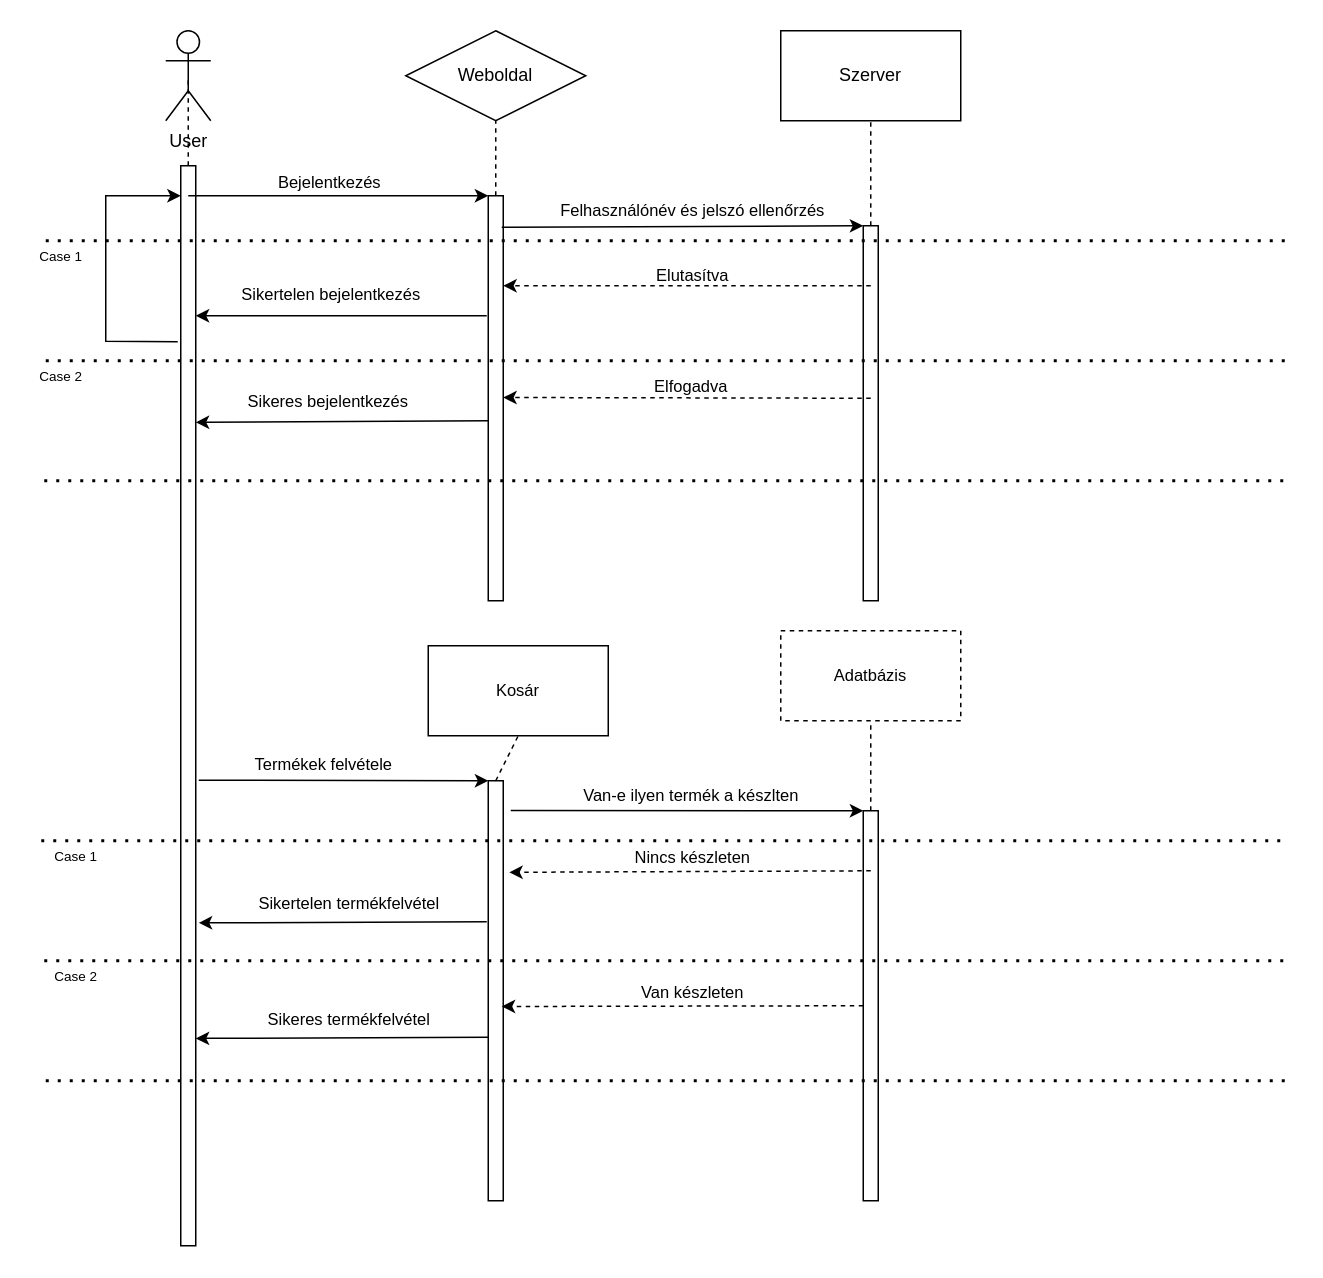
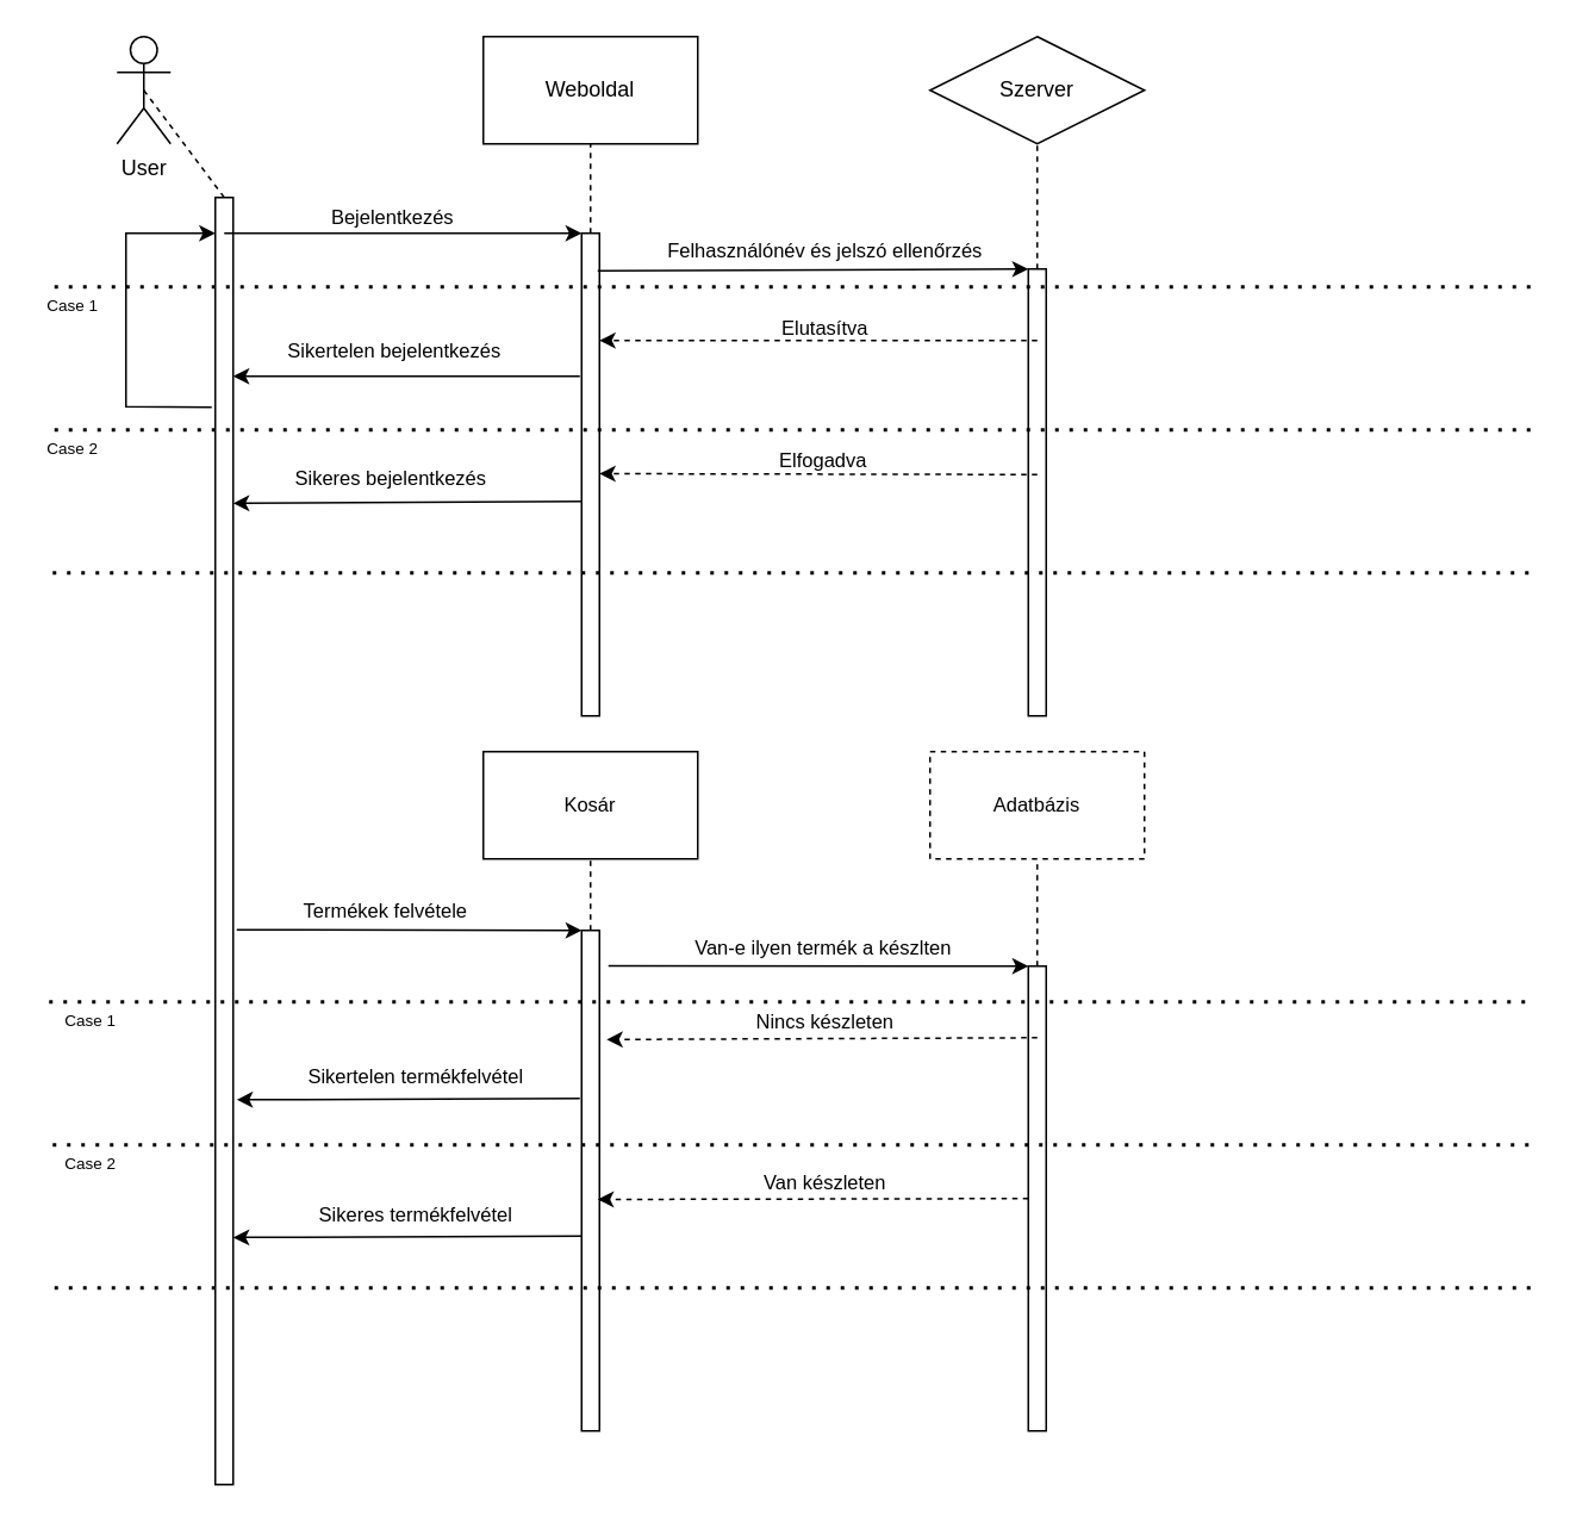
  <mxCell id="0" />
  <mxCell id="1" parent="0" />
- <mxCell id="2" value="User" style="shape=umlActor;verticalLabelPosition=bottom;verticalAlign=top;html=1;outlineConnect=0;" vertex="1" parent="1"><mxGeometry x="110" y="20" width="30" height="60" as="geometry" /></mxCell>
- <mxCell id="3" value="Szerver" style="rounded=0;whiteSpace=wrap;html=1;" vertex="1" parent="1"><mxGeometry x="520" y="20" width="120" height="60" as="geometry" /></mxCell>
- <mxCell id="4" value="Weboldal" style="rhombus;whiteSpace=wrap;html=1;" vertex="1" parent="1"><mxGeometry x="270" y="20" width="120" height="60" as="geometry" /></mxCell>
+ <mxCell id="2" value="User" style="shape=umlActor;verticalLabelPosition=bottom;verticalAlign=top;html=1;outlineConnect=0;" vertex="1" parent="1"><mxGeometry x="65" y="20" width="30" height="60" as="geometry" /></mxCell>
+ <mxCell id="3" value="Szerver" style="rhombus;whiteSpace=wrap;html=1;" vertex="1" parent="1"><mxGeometry x="520" y="20" width="120" height="60" as="geometry" /></mxCell>
+ <mxCell id="4" value="Weboldal" style="rounded=0;whiteSpace=wrap;html=1;" vertex="1" parent="1"><mxGeometry x="270" y="20" width="120" height="60" as="geometry" /></mxCell>
  <mxCell id="5" value="" style="rounded=0;whiteSpace=wrap;html=1;" vertex="1" parent="1"><mxGeometry x="120" y="110" width="10" height="720" as="geometry" /></mxCell>
  <mxCell id="6" value="" style="rounded=0;whiteSpace=wrap;html=1;" vertex="1" parent="1"><mxGeometry x="325" y="130" width="10" height="270" as="geometry" /></mxCell>
  <mxCell id="7" value="" style="rounded=0;whiteSpace=wrap;html=1;" vertex="1" parent="1"><mxGeometry x="575" y="150" width="10" height="250" as="geometry" /></mxCell>
  <mxCell id="8" value="" style="endArrow=none;dashed=1;html=1;rounded=0;entryX=0.5;entryY=0.5;entryDx=0;entryDy=0;entryPerimeter=0;exitX=0.5;exitY=0;exitDx=0;exitDy=0;" edge="1" parent="1" source="5" target="2"><mxGeometry width="50" height="50" relative="1" as="geometry"><mxPoint x="170" y="170" as="sourcePoint" /><mxPoint x="220" y="120" as="targetPoint" /></mxGeometry></mxCell>
  <mxCell id="9" value="" style="endArrow=none;dashed=1;html=1;rounded=0;entryX=0.5;entryY=1;entryDx=0;entryDy=0;exitX=0.5;exitY=0;exitDx=0;exitDy=0;" edge="1" parent="1" source="6" target="4"><mxGeometry width="50" height="50" relative="1" as="geometry"><mxPoint x="390" y="180" as="sourcePoint" /><mxPoint x="390" y="100" as="targetPoint" /></mxGeometry></mxCell>
  <mxCell id="10" value="" style="endArrow=none;dashed=1;html=1;rounded=0;entryX=0.5;entryY=1;entryDx=0;entryDy=0;exitX=0.5;exitY=0;exitDx=0;exitDy=0;" edge="1" parent="1" source="7" target="3"><mxGeometry width="50" height="50" relative="1" as="geometry"><mxPoint x="519" y="190" as="sourcePoint" /><mxPoint x="519" y="110" as="targetPoint" /></mxGeometry></mxCell>
  <mxCell id="11" value="" style="endArrow=classic;html=1;rounded=0;entryX=0;entryY=0;entryDx=0;entryDy=0;" edge="1" parent="1" target="6"><mxGeometry width="50" height="50" relative="1" as="geometry"><mxPoint x="125" y="130" as="sourcePoint" /><mxPoint x="470" y="220" as="targetPoint" /></mxGeometry></mxCell>
  <mxCell id="12" value="Bejelentkezés" style="edgeLabel;html=1;align=center;verticalAlign=middle;resizable=0;points=[];" vertex="1" connectable="0" parent="11"><mxGeometry x="0.179" y="1" relative="1" as="geometry"><mxPoint x="-25" y="-9" as="offset" /></mxGeometry></mxCell>
  <mxCell id="13" value="" style="endArrow=classic;html=1;rounded=0;entryX=0;entryY=0;entryDx=0;entryDy=0;exitX=0.9;exitY=0.078;exitDx=0;exitDy=0;exitPerimeter=0;" edge="1" parent="1" source="6" target="7"><mxGeometry width="50" height="50" relative="1" as="geometry"><mxPoint x="390" y="150" as="sourcePoint" /><mxPoint x="550" y="154" as="targetPoint" /></mxGeometry></mxCell>
  <mxCell id="14" value="Felhasználónév és jelszó ellenőrzés" style="edgeLabel;html=1;align=center;verticalAlign=middle;resizable=0;points=[];" vertex="1" connectable="0" parent="13"><mxGeometry x="-0.112" y="-2" relative="1" as="geometry"><mxPoint x="19" y="-13" as="offset" /></mxGeometry></mxCell>
  <mxCell id="15" value="" style="endArrow=none;dashed=1;html=1;dashPattern=1 3;strokeWidth=2;rounded=0;" edge="1" parent="1"><mxGeometry width="50" height="50" relative="1" as="geometry"><mxPoint y="160" as="sourcePoint" x="30" /><mxPoint x="860" y="160" as="targetPoint" /></mxGeometry></mxCell>
  <mxCell id="16" value="" style="endArrow=none;dashed=1;html=1;dashPattern=1 3;strokeWidth=2;rounded=0;" edge="1" parent="1"><mxGeometry width="50" height="50" relative="1" as="geometry"><mxPoint y="240" as="sourcePoint" x="30" /><mxPoint x="860" y="240" as="targetPoint" /></mxGeometry></mxCell>
  <mxCell id="17" value="" style="endArrow=classic;html=1;rounded=0;entryX=1;entryY=0.25;entryDx=0;entryDy=0;dashed=1;" edge="1" parent="1"><mxGeometry width="50" height="50" relative="1" as="geometry"><mxPoint x="580" y="265" as="sourcePoint" /><mxPoint x="335" y="264.5" as="targetPoint" /></mxGeometry></mxCell>
  <mxCell id="18" value="Elfogadva" style="edgeLabel;html=1;align=center;verticalAlign=middle;resizable=0;points=[];" vertex="1" connectable="0" parent="17"><mxGeometry x="-0.143" y="3" relative="1" as="geometry"><mxPoint x="-15" y="-11" as="offset" /></mxGeometry></mxCell>
  <mxCell id="19" value="&lt;span style=&quot;font-size: 9px&quot;&gt;Case 1&lt;/span&gt;" style="text;html=1;align=center;verticalAlign=middle;resizable=0;points=[];autosize=1;strokeColor=none;fillColor=none;" vertex="1" parent="1"><mxGeometry x="20" y="160" width="40" height="20" as="geometry" /></mxCell>
  <mxCell id="20" value="&lt;span style=&quot;font-size: 9px&quot;&gt;Case 2&lt;/span&gt;" style="text;html=1;align=center;verticalAlign=middle;resizable=0;points=[];autosize=1;strokeColor=none;fillColor=none;" vertex="1" parent="1"><mxGeometry x="20" y="240" width="40" height="20" as="geometry" /></mxCell>
  <mxCell id="21" value="" style="endArrow=none;dashed=1;html=1;dashPattern=1 3;strokeWidth=2;rounded=0;" edge="1" parent="1"><mxGeometry width="50" height="50" relative="1" as="geometry"><mxPoint x="29" y="320" as="sourcePoint" /><mxPoint x="859" y="320" as="targetPoint" /></mxGeometry></mxCell>
  <mxCell id="22" value="" style="endArrow=classic;html=1;rounded=0;entryX=1;entryY=0.25;entryDx=0;entryDy=0;dashed=1;exitX=0.5;exitY=0.44;exitDx=0;exitDy=0;exitPerimeter=0;" edge="1" parent="1"><mxGeometry width="50" height="50" relative="1" as="geometry"><mxPoint x="580" y="190" as="sourcePoint" /><mxPoint x="335" y="190" as="targetPoint" /></mxGeometry></mxCell>
  <mxCell id="23" value="Elutasítva" style="edgeLabel;html=1;align=center;verticalAlign=middle;resizable=0;points=[];" vertex="1" connectable="0" parent="22"><mxGeometry x="-0.143" y="3" relative="1" as="geometry"><mxPoint x="-15" y="-11" as="offset" /></mxGeometry></mxCell>
  <mxCell id="24" value="" style="endArrow=classic;html=1;rounded=0;fontSize=9;exitX=0.1;exitY=0.348;exitDx=0;exitDy=0;exitPerimeter=0;entryX=1.1;entryY=0.217;entryDx=0;entryDy=0;entryPerimeter=0;" edge="1" parent="1"><mxGeometry width="50" height="50" relative="1" as="geometry"><mxPoint x="325" y="280" as="sourcePoint" /><mxPoint x="130" y="281.05" as="targetPoint" /></mxGeometry></mxCell>
  <mxCell id="25" value="&lt;font style=&quot;font-size: 11px;&quot;&gt;Sikeres bejelentkezés&lt;/font&gt;" style="edgeLabel;html=1;align=center;verticalAlign=middle;resizable=0;points=[];fontSize=11;" vertex="1" connectable="0" parent="24"><mxGeometry x="0.289" y="-3" relative="1" as="geometry"><mxPoint x="19" y="-11" as="offset" /></mxGeometry></mxCell>
  <mxCell id="26" value="" style="endArrow=classic;html=1;rounded=0;fontSize=9;exitX=0.1;exitY=0.348;exitDx=0;exitDy=0;exitPerimeter=0;entryX=1.2;entryY=0.393;entryDx=0;entryDy=0;entryPerimeter=0;" edge="1" parent="1"><mxGeometry width="50" height="50" relative="1" as="geometry"><mxPoint x="324" y="210" as="sourcePoint" /><mxPoint x="130" y="210.01" as="targetPoint" /></mxGeometry></mxCell>
  <mxCell id="27" value="Sikertelen bejelentkezés" style="edgeLabel;html=1;align=center;verticalAlign=middle;resizable=0;points=[];fontSize=11;" vertex="1" connectable="0" parent="26"><mxGeometry x="0.289" y="-3" relative="1" as="geometry"><mxPoint x="21" y="-12" as="offset" /></mxGeometry></mxCell>
  <mxCell id="28" value="" style="endArrow=classic;html=1;rounded=0;fontSize=11;exitX=-0.2;exitY=0.163;exitDx=0;exitDy=0;exitPerimeter=0;" edge="1" parent="1" source="5"><mxGeometry width="50" height="50" relative="1" as="geometry"><mxPoint y="320" as="sourcePoint" x="30" /><mxPoint x="120" y="130" as="targetPoint" /><Array as="points"><mxPoint x="70" y="227" /><mxPoint x="70" y="130" /></Array></mxGeometry></mxCell>
- <mxCell id="29" value="Kosár" style="rounded=0;whiteSpace=wrap;html=1;fontSize=11;" vertex="1" parent="1"><mxGeometry x="285" y="430" width="120" height="60" as="geometry" /></mxCell>
+ <mxCell id="29" value="Kosár" style="rounded=0;whiteSpace=wrap;html=1;fontSize=11;" vertex="1" parent="1"><mxGeometry x="270" y="420" width="120" height="60" as="geometry" /></mxCell>
  <mxCell id="30" value="" style="rounded=0;whiteSpace=wrap;html=1;" vertex="1" parent="1"><mxGeometry x="325" y="520" width="10" height="280" as="geometry" /></mxCell>
  <mxCell id="31" value="" style="endArrow=classic;html=1;rounded=0;fontSize=11;exitX=1.2;exitY=0.569;exitDx=0;exitDy=0;exitPerimeter=0;entryX=0;entryY=0;entryDx=0;entryDy=0;" edge="1" parent="1" source="5" target="30"><mxGeometry width="50" height="50" relative="1" as="geometry"><mxPoint x="420" y="570" as="sourcePoint" /><mxPoint x="320" y="520" as="targetPoint" /></mxGeometry></mxCell>
  <mxCell id="32" value="Termékek felvétele" style="edgeLabel;html=1;align=center;verticalAlign=middle;resizable=0;points=[];fontSize=11;" vertex="1" connectable="0" parent="31"><mxGeometry x="-0.15" y="1" relative="1" as="geometry"><mxPoint y="-10" as="offset" /></mxGeometry></mxCell>
  <mxCell id="33" value="" style="endArrow=none;dashed=1;html=1;rounded=0;fontSize=11;entryX=0.5;entryY=1;entryDx=0;entryDy=0;exitX=0.5;exitY=0;exitDx=0;exitDy=0;" edge="1" parent="1" source="30" target="29"><mxGeometry width="50" height="50" relative="1" as="geometry"><mxPoint x="420" y="570" as="sourcePoint" /><mxPoint x="470" y="520" as="targetPoint" /></mxGeometry></mxCell>
  <mxCell id="34" value="Adatbázis" style="rounded=0;whiteSpace=wrap;html=1;fontSize=11;dashed=1;" vertex="1" parent="1"><mxGeometry x="520" y="420" width="120" height="60" as="geometry" /></mxCell>
  <mxCell id="35" value="" style="rounded=0;whiteSpace=wrap;html=1;" vertex="1" parent="1"><mxGeometry x="575" y="540" width="10" height="260" as="geometry" /></mxCell>
  <mxCell id="36" value="" style="endArrow=none;dashed=1;html=1;rounded=0;fontSize=11;entryX=0.5;entryY=1;entryDx=0;entryDy=0;exitX=0.5;exitY=0;exitDx=0;exitDy=0;" edge="1" parent="1" source="35" target="34"><mxGeometry width="50" height="50" relative="1" as="geometry"><mxPoint x="550" y="610" as="sourcePoint" /><mxPoint x="500" y="520" as="targetPoint" /></mxGeometry></mxCell>
  <mxCell id="37" value="Van-e ilyen termék a készlten" style="endArrow=classic;html=1;rounded=0;fontSize=11;exitX=1.5;exitY=0.071;exitDx=0;exitDy=0;exitPerimeter=0;entryX=0;entryY=0;entryDx=0;entryDy=0;" edge="1" parent="1" source="30" target="35"><mxGeometry x="0.021" y="10" width="50" height="50" relative="1" as="geometry"><mxPoint x="420" y="700" as="sourcePoint" /><mxPoint x="550" y="540" as="targetPoint" /><mxPoint as="offset" /></mxGeometry></mxCell>
  <mxCell id="38" value="" style="endArrow=none;dashed=1;html=1;dashPattern=1 3;strokeWidth=2;rounded=0;" edge="1" parent="1"><mxGeometry width="50" height="50" relative="1" as="geometry"><mxPoint x="27" y="560" as="sourcePoint" /><mxPoint x="857" y="560" as="targetPoint" /></mxGeometry></mxCell>
  <mxCell id="39" value="" style="endArrow=none;dashed=1;html=1;dashPattern=1 3;strokeWidth=2;rounded=0;" edge="1" parent="1"><mxGeometry width="50" height="50" relative="1" as="geometry"><mxPoint x="29" y="640" as="sourcePoint" /><mxPoint x="859" y="640" as="targetPoint" /></mxGeometry></mxCell>
  <mxCell id="40" value="" style="endArrow=none;dashed=1;html=1;dashPattern=1 3;strokeWidth=2;rounded=0;" edge="1" parent="1"><mxGeometry width="50" height="50" relative="1" as="geometry"><mxPoint y="720" as="sourcePoint" x="30" /><mxPoint x="860" y="720" as="targetPoint" /></mxGeometry></mxCell>
  <mxCell id="41" value="&lt;span style=&quot;font-size: 9px&quot;&gt;Case 1&lt;/span&gt;" style="text;html=1;align=center;verticalAlign=middle;resizable=0;points=[];autosize=1;strokeColor=none;fillColor=none;" vertex="1" parent="1"><mxGeometry y="560" width="40" height="20" as="geometry" x="30" /></mxCell>
  <mxCell id="42" value="&lt;span style=&quot;font-size: 9px&quot;&gt;Case 2&lt;/span&gt;" style="text;html=1;align=center;verticalAlign=middle;resizable=0;points=[];autosize=1;strokeColor=none;fillColor=none;" vertex="1" parent="1"><mxGeometry y="640" width="40" height="20" as="geometry" x="30" /></mxCell>
  <mxCell id="43" value="" style="endArrow=classic;html=1;rounded=0;fontSize=11;exitX=0.5;exitY=0.154;exitDx=0;exitDy=0;exitPerimeter=0;entryX=1.4;entryY=0.218;entryDx=0;entryDy=0;entryPerimeter=0;dashed=1;" edge="1" parent="1" source="35" target="30"><mxGeometry width="50" height="50" relative="1" as="geometry"><mxPoint x="430" y="640" as="sourcePoint" /><mxPoint x="480" y="590" as="targetPoint" /></mxGeometry></mxCell>
  <mxCell id="44" value="Nincs készleten&lt;span style=&quot;color: rgba(0 , 0 , 0 , 0) ; font-family: monospace ; font-size: 0px ; background-color: rgb(248 , 249 , 250)&quot;&gt;%3CmxGraphModel%3E%3Croot%3E%3CmxCell%20id%3D%220%22%2F%3E%3CmxCell%20id%3D%221%22%20parent%3D%220%22%2F%3E%3CmxCell%20id%3D%222%22%20value%3D%22%22%20style%3D%22endArrow%3Dclassic%3Bhtml%3D1%3Brounded%3D0%3BfontSize%3D11%3BexitX%3D0.5%3BexitY%3D0.154%3BexitDx%3D0%3BexitDy%3D0%3BexitPerimeter%3D0%3BentryX%3D1.4%3BentryY%3D0.218%3BentryDx%3D0%3BentryDy%3D0%3BentryPerimeter%3D0%3Bdashed%3D1%3B%22%20edge%3D%221%22%20parent%3D%221%22%3E%3CmxGeometry%20width%3D%2250%22%20height%3D%2250%22%20relative%3D%221%22%20as%3D%22geometry%22%3E%3CmxPoint%20x%3D%22550%22%20y%3D%22580.04%22%20as%3D%22sourcePoint%22%2F%3E%3CmxPoint%20x%3D%22309%22%20y%3D%22581.04%22%20as%3D%22targetPoint%22%2F%3E%3C%2FmxGeometry%3E%3C%2FmxCell%3E%3C%2Froot%3E%3C%2FmxGraphodel%3E&lt;/span&gt;" style="edgeLabel;html=1;align=center;verticalAlign=middle;resizable=0;points=[];fontSize=11;" vertex="1" connectable="0" parent="43"><mxGeometry x="-0.129" relative="1" as="geometry"><mxPoint x="-15" y="-10" as="offset" /></mxGeometry></mxCell>
  <mxCell id="45" value="" style="endArrow=classic;html=1;rounded=0;fontSize=11;entryX=1.4;entryY=0.218;entryDx=0;entryDy=0;entryPerimeter=0;dashed=1;exitX=0;exitY=0.5;exitDx=0;exitDy=0;" edge="1" parent="1" source="35"><mxGeometry width="50" height="50" relative="1" as="geometry"><mxPoint x="550" y="671" as="sourcePoint" /><mxPoint x="334" y="670.5" as="targetPoint" /></mxGeometry></mxCell>
  <mxCell id="46" value="Van készleten" style="edgeLabel;html=1;align=center;verticalAlign=middle;resizable=0;points=[];fontSize=11;" vertex="1" connectable="0" parent="45"><mxGeometry x="0.195" y="2" relative="1" as="geometry"><mxPoint x="29" y="-12" as="offset" /></mxGeometry></mxCell>
  <mxCell id="47" value="" style="endArrow=classic;html=1;rounded=0;fontSize=11;entryX=1.2;entryY=0.701;entryDx=0;entryDy=0;entryPerimeter=0;exitX=-0.1;exitY=0.336;exitDx=0;exitDy=0;exitPerimeter=0;" edge="1" parent="1" source="30" target="5"><mxGeometry width="50" height="50" relative="1" as="geometry"><mxPoint x="320" y="614" as="sourcePoint" /><mxPoint x="480" y="590" as="targetPoint" /></mxGeometry></mxCell>
  <mxCell id="48" value="Sikertelen termékfelvétel" style="edgeLabel;html=1;align=center;verticalAlign=middle;resizable=0;points=[];fontSize=11;" vertex="1" connectable="0" parent="47"><mxGeometry x="-0.191" y="2" relative="1" as="geometry"><mxPoint x="-15" y="-15" as="offset" /></mxGeometry></mxCell>
  <mxCell id="49" value="" style="endArrow=classic;html=1;rounded=0;fontSize=11;entryX=1;entryY=0.808;entryDx=0;entryDy=0;entryPerimeter=0;exitX=0;exitY=0.611;exitDx=0;exitDy=0;exitPerimeter=0;" edge="1" parent="1" source="30" target="5"><mxGeometry width="50" height="50" relative="1" as="geometry"><mxPoint x="310" y="692" as="sourcePoint" /><mxPoint x="140" y="691.07" as="targetPoint" /></mxGeometry></mxCell>
  <mxCell id="50" value="Sikeres termékfelvétel" style="edgeLabel;html=1;align=center;verticalAlign=middle;resizable=0;points=[];fontSize=11;" vertex="1" connectable="0" parent="49"><mxGeometry x="-0.191" y="2" relative="1" as="geometry"><mxPoint x="-15" y="-15" as="offset" /></mxGeometry></mxCell>
